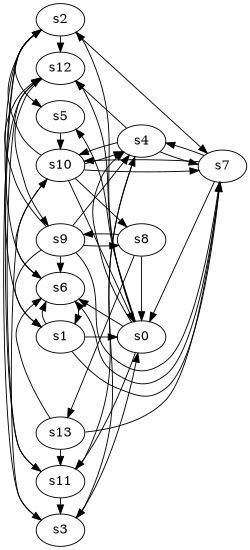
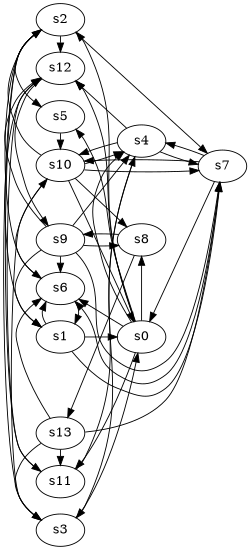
  digraph {
    rankdir=LR
    node [player=1]
    s2
    s0 [player=0]
    s4 [player=0]
    s5 [player=0]
    s6 [player=0]
    s11
    s12
    s7
    s3 [player=0]
    s10
    s1
    s9 [player=0]
    s8
    s13 [player=0]
    s2 -> s5 [constraint="time % 2 == 0 && time % 4 == 2"]
    s2 -> s11 [constraint="time % 7 == 1"]
    s2 -> s12 [constraint="!(time % 4 == 3)"]
    s2 -> s7 [constraint="!(time % 5 == 4)"]
    s2 -> s3 [constraint="time % 7 == 0"]
    s0 -> s2 [constraint="time == 9"]
    s0 -> s4 [constraint="!(time % 2 == 0)"]
    s0 -> s5 [constraint="time % 7 == 0"]
    s0 -> s6 [constraint="time == 10 || time == 13 || time == 27"]
    s0 -> s11 [constraint="!(time % 6 == 5)"]
    s0 -> s12 [constraint="!(time % 3 == 1)"]
    s4 -> s12 [constraint="time % 4 == 0"]
    s4 -> s7
    s4 -> s3 [constraint="time % 8 == 2"]
    s4 -> s10 [constraint="time % 8 == 0"]
    s5 -> s10 [constraint="time == 2 || time == 11"]
    s6 -> s2 [constraint="time % 3 == 0 && time % 3 == 2"]
    s6 -> s1 [constraint="time % 3 == 0 && time % 3 == 2"]
    s11 -> s4 [constraint="time % 3 == 0 || time % 2 == 1"]
    s11 -> s12 [constraint="time % 3 == 0 || time % 2 == 1"]
    s12 -> s1 [constraint="time % 3 == 1 || time % 4 == 2"]
    s12 -> s9 [constraint="!(time % 2 == 0)"]
    s7 -> s0 [constraint="time % 5 == 0 || time % 3 == 1"]
    s7 -> s4 [constraint="time % 2 == 0 && time % 3 == 1"]
    s7 -> s6 [constraint="time % 2 == 0 && time % 3 == 2"]
    s7 -> s10 [constraint="time % 4 == 0 && time % 5 == 2"]
    s3 -> s0 [constraint="time % 2 == 1 && time % 4 == 2"]
    s3 -> s10 [constraint="time == 0 || time == 12"]
    s10 -> s2 [constraint="time % 6 == 4"]
    s10 -> s0 [constraint="!(time % 4 == 1)"]
    s10 -> s4
    s10 -> s6 [constraint="time == 2 || time == 4 || time == 5 || time == 13"]
    s10 -> s7
    s10 -> s8 [constraint="time % 2 == 0"]
    s1 -> s0
    s1 -> s6 [constraint="time == 2 || time == 5 || time == 8 || time == 11 || time == 17"]
    s1 -> s7 [constraint="time % 7 == 6"]
    s9 -> s4 [constraint="time % 3 == 1 && time % 4 == 3"]
    s9 -> s6 [constraint="!(time % 6 == 4)"]
    s9 -> s12 [constraint="time == 1 || time == 2"]
    s9 -> s7 [constraint="time % 5 == 3"]
    s9 -> s1 [constraint="time % 2 == 0 && time % 4 == 2"]
    s9 -> s8
-   s8 -> s0 [constraint="time == 5 || time == 11 || time == 15 || time == 17 || time == 22"]
+   s0 -> s8 [constraint="time == 5 || time == 11 || time == 15 || time == 17 || time == 22"]
    s8 -> s9
    s8 -> s13 [constraint="time % 5 == 2 || time % 5 == 2"]
    s13 -> s6 [constraint="time % 5 == 3"]
    s13 -> s11 [constraint="time % 2 == 1 || time % 4 == 2"]
    s13 -> s7 [constraint="time == 13"]
-   s11 -> s3 [constraint="time % 8 == 0"]
+   s13 -> s3 [constraint="time % 8 == 0"]
  }
